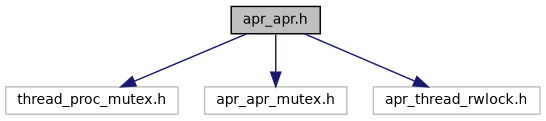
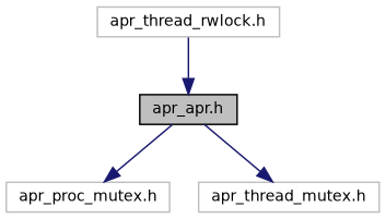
  digraph {
    node [color=grey75 fillcolor=white fontname=Helvetica fontsize=10 shape=record style=filled]
    edge [color=midnightblue fontname=Helvetica fontsize=10 labelfontname=Helvetica labelfontsize=10 style=solid]
    n1 [color=black fillcolor=grey75 fontcolor=black height=0.2 label="apr_apr.h" width=0.4]
-   n2 [height=0.2 label="thread_proc_mutex.h" width=0.4]
-   n3 [height=0.2 label="apr_apr_mutex.h" width=0.4]
+   n2 [height=0.2 label="apr_proc_mutex.h" width=0.4]
+   n3 [height=0.2 label="apr_thread_mutex.h" width=0.4]
    n4 [height=0.2 label="apr_thread_rwlock.h" width=0.4]
    n1 -> n2
    n1 -> n3
-   n1 -> n4
+   n4 -> n1
  }
